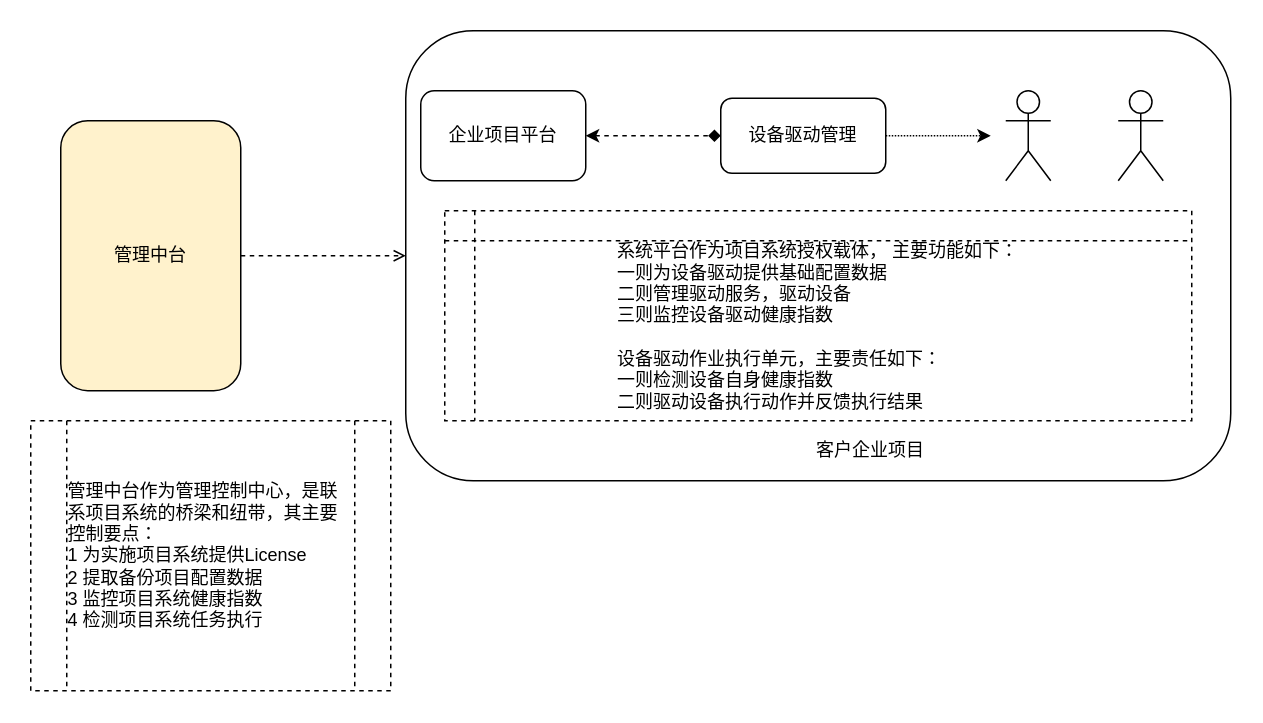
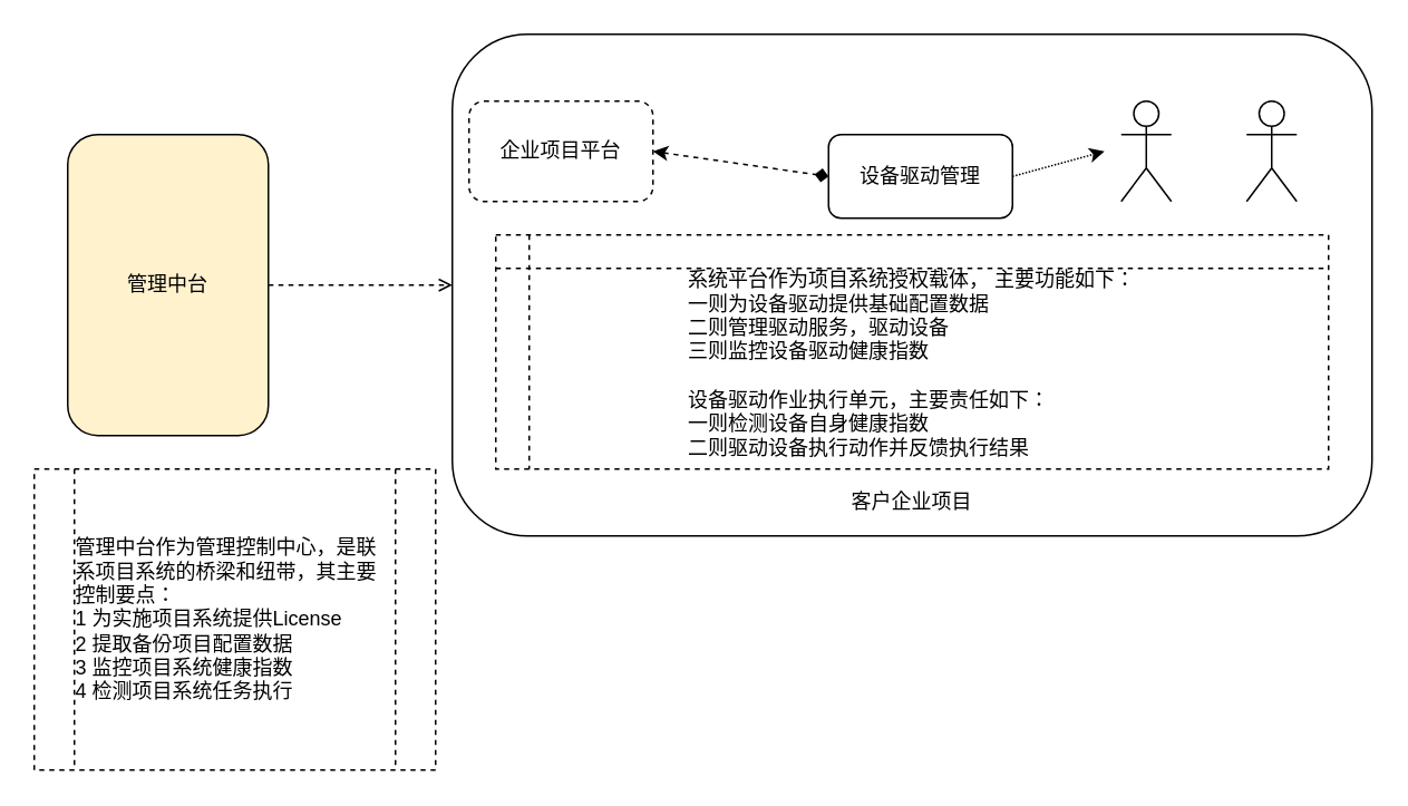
  <mxCell id="0" />
  <mxCell id="1" parent="0" />
  <mxCell id="2" value="" style="rounded=1;whiteSpace=wrap;html=1;" vertex="1" parent="1"><mxGeometry x="270" y="20" width="550" height="300" as="geometry" /></mxCell>
  <mxCell id="3" style="edgeStyle=orthogonalEdgeStyle;rounded=0;orthogonalLoop=1;jettySize=auto;html=1;dashed=1;endArrow=open;endFill=0;" edge="1" parent="1" source="4" target="2"><mxGeometry relative="1" as="geometry" /></mxCell>
  <mxCell id="4" value="管理中台" style="rounded=1;whiteSpace=wrap;html=1;fillColor=#fff2cc;" vertex="1" parent="1"><mxGeometry x="40" y="80" width="120" height="180" as="geometry" /></mxCell>
- <mxCell id="5" value="企业项目平台" style="rounded=1;whiteSpace=wrap;html=1;" vertex="1" parent="1"><mxGeometry x="280" y="60" width="110" height="60" as="geometry" /></mxCell>
- <mxCell id="6" value="设备驱动管理" style="rounded=1;whiteSpace=wrap;html=1;" vertex="1" parent="1"><mxGeometry x="480" y="65" width="110" height="50" as="geometry" /></mxCell>
+ <mxCell id="5" value="企业项目平台" style="rounded=1;whiteSpace=wrap;html=1;dashed=1;" vertex="1" parent="1"><mxGeometry x="280" y="60" width="110" height="60" as="geometry" /></mxCell>
+ <mxCell id="6" value="设备驱动管理" style="rounded=1;whiteSpace=wrap;html=1;" vertex="1" parent="1"><mxGeometry x="495" y="80" width="110" height="50" as="geometry" /></mxCell>
  <mxCell id="7" value="" style="endArrow=diamond;startArrow=classic;html=1;dashed=1;entryX=0;entryY=0.5;entryDx=0;entryDy=0;exitX=1;exitY=0.5;exitDx=0;exitDy=0;" edge="1" parent="1" source="5" target="6"><mxGeometry width="50" height="50" relative="1" as="geometry"><mxPoint x="470" y="140" as="sourcePoint" /><mxPoint x="520" y="90" as="targetPoint" /></mxGeometry></mxCell>
  <mxCell id="8" value="" style="shape=umlActor;verticalLabelPosition=bottom;labelBackgroundColor=#ffffff;verticalAlign=top;html=1;outlineConnect=0;" vertex="1" parent="1"><mxGeometry x="670" y="60" width="30" height="60" as="geometry" /></mxCell>
  <mxCell id="9" value="" style="endArrow=classic;html=1;dashed=1;exitX=1;exitY=0.5;exitDx=0;exitDy=0;dashPattern=1 1;" edge="1" parent="1" source="6"><mxGeometry width="50" height="50" relative="1" as="geometry"><mxPoint x="640" y="80" as="sourcePoint" /><mxPoint x="660" y="90" as="targetPoint" /><Array as="points"><mxPoint x="660" y="90" /></Array></mxGeometry></mxCell>
  <mxCell id="10" value="" style="shape=umlActor;verticalLabelPosition=bottom;labelBackgroundColor=#ffffff;verticalAlign=top;html=1;outlineConnect=0;" vertex="1" parent="1"><mxGeometry x="745" y="60" width="30" height="60" as="geometry" /></mxCell>
- <mxCell id="11" value="客户企业项目" style="text;html=1;strokeColor=none;fillColor=none;align=center;verticalAlign=middle;whiteSpace=wrap;rounded=0;" vertex="1" parent="1"><mxGeometry x="400" y="290" width="360" height="20" as="geometry" /></mxCell>
+ <mxCell id="11" value="客户企业项目" style="text;html=1;strokeColor=none;fillColor=none;align=center;verticalAlign=middle;whiteSpace=wrap;rounded=0;" vertex="1" parent="1"><mxGeometry x="365" y="290" width="360" height="20" as="geometry" /></mxCell>
  <mxCell id="12" value="&lt;div style=&quot;text-align: left&quot;&gt;&lt;span&gt;&lt;br&gt;&lt;/span&gt;&lt;/div&gt;&lt;div style=&quot;text-align: left&quot;&gt;&lt;span&gt;&lt;br&gt;&lt;/span&gt;&lt;/div&gt;&lt;div style=&quot;text-align: left&quot;&gt;系统平台作为项目系统授权载体， 主要功能如下：&lt;/div&gt;&lt;div style=&quot;text-align: left&quot;&gt;一则为设备驱动提供基础配置数据&lt;/div&gt;&lt;div style=&quot;text-align: left&quot;&gt;二则管理驱动服务，驱动设备&lt;/div&gt;&lt;div style=&quot;text-align: left&quot;&gt;三则监控设备驱动健康指数&lt;/div&gt;&lt;div style=&quot;text-align: left&quot;&gt;&lt;br&gt;&lt;/div&gt;&lt;div style=&quot;text-align: left&quot;&gt;设备驱动作业执行单元，主要责任如下：&lt;/div&gt;&lt;div style=&quot;text-align: left&quot;&gt;一则检测设备自身健康指数&lt;/div&gt;&lt;div style=&quot;text-align: left&quot;&gt;二则驱动设备执行动作并反馈执行结果&lt;/div&gt;&lt;div style=&quot;text-align: left&quot;&gt;&lt;br&gt;&lt;/div&gt;" style="shape=internalStorage;whiteSpace=wrap;html=1;backgroundOutline=1;dashed=1;gradientColor=none;" vertex="1" parent="1"><mxGeometry x="296" y="140" width="498" height="140" as="geometry" /></mxCell>
  <mxCell id="13" value="&lt;div style=&quot;text-align: left&quot;&gt;&lt;span&gt;管理中台作为管理控制中心，是联系项目系统的桥梁和纽带，其主要控制要点：&lt;/span&gt;&lt;/div&gt;&lt;div style=&quot;text-align: left&quot;&gt;&lt;span&gt;1 为实施项目系统提供License&lt;/span&gt;&lt;/div&gt;&lt;div style=&quot;text-align: left&quot;&gt;&lt;span&gt;2 提取备份项目配置数据&lt;/span&gt;&lt;/div&gt;&lt;div style=&quot;text-align: left&quot;&gt;&lt;span&gt;3 监控项目系统健康指数&lt;/span&gt;&lt;/div&gt;&lt;div style=&quot;text-align: left&quot;&gt;&lt;span&gt;4 检测项目系统任务执行&lt;/span&gt;&lt;/div&gt;" style="shape=process;whiteSpace=wrap;html=1;backgroundOutline=1;dashed=1;gradientColor=none;" vertex="1" parent="1"><mxGeometry x="20" y="280" width="240" height="180" as="geometry" /></mxCell>
